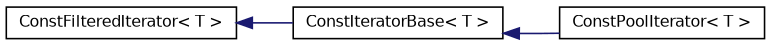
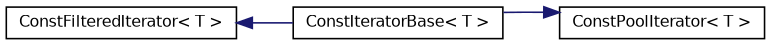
  digraph {
    rankdir=LR
    node [color=black fillcolor=white fontname=Helvetica fontsize=10 shape=record style=filled]
    edge [color=midnightblue dir=back fontname=Helvetica fontsize=10 labelfontname=Helvetica labelfontsize=10 style=solid]
    n1 [height=0.2 label="ConstIteratorBase\< T \>" width=0.4]
    n2 [height=0.2 label="ConstPoolIterator\< T \>" width=0.4]
    n3 [height=0.2 label="ConstFilteredIterator\< T \>" width=0.4]
-   n1 -> n2
+   n2 -> n1
    n3 -> n1
  }
